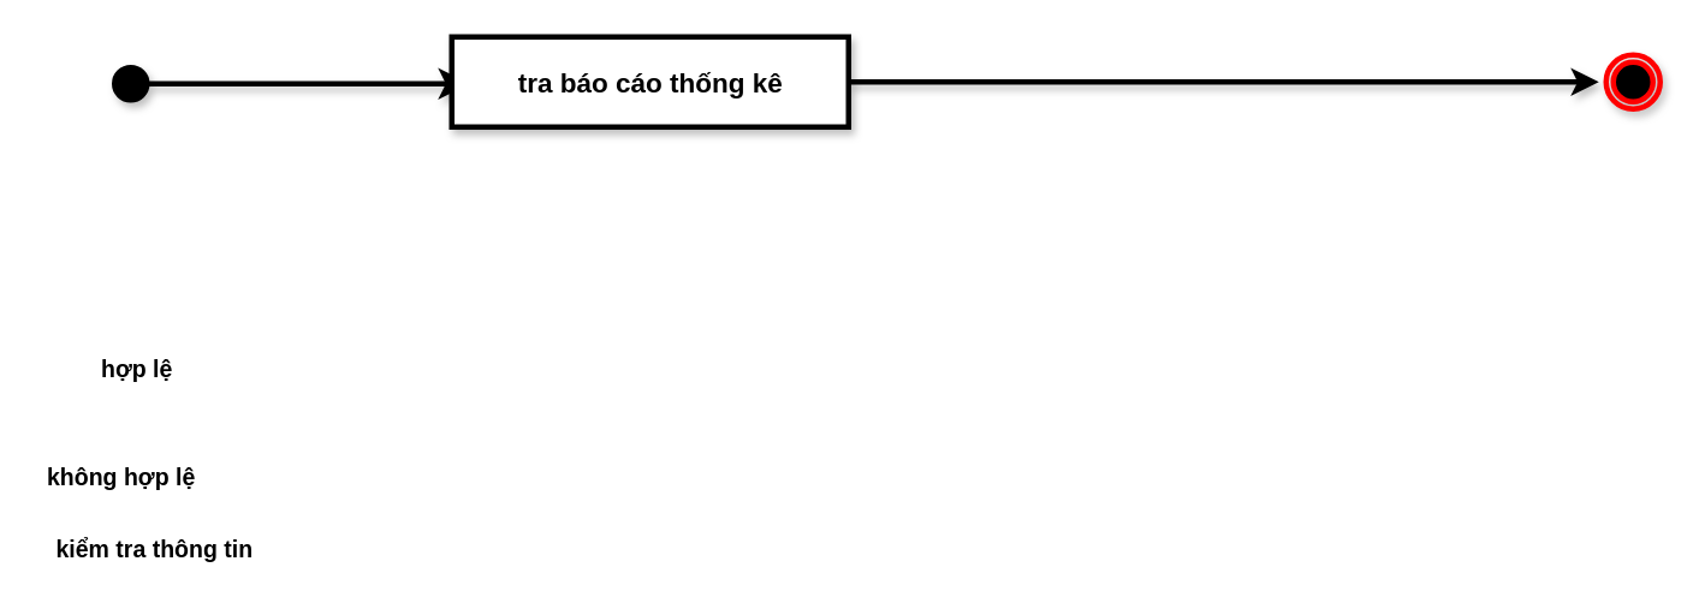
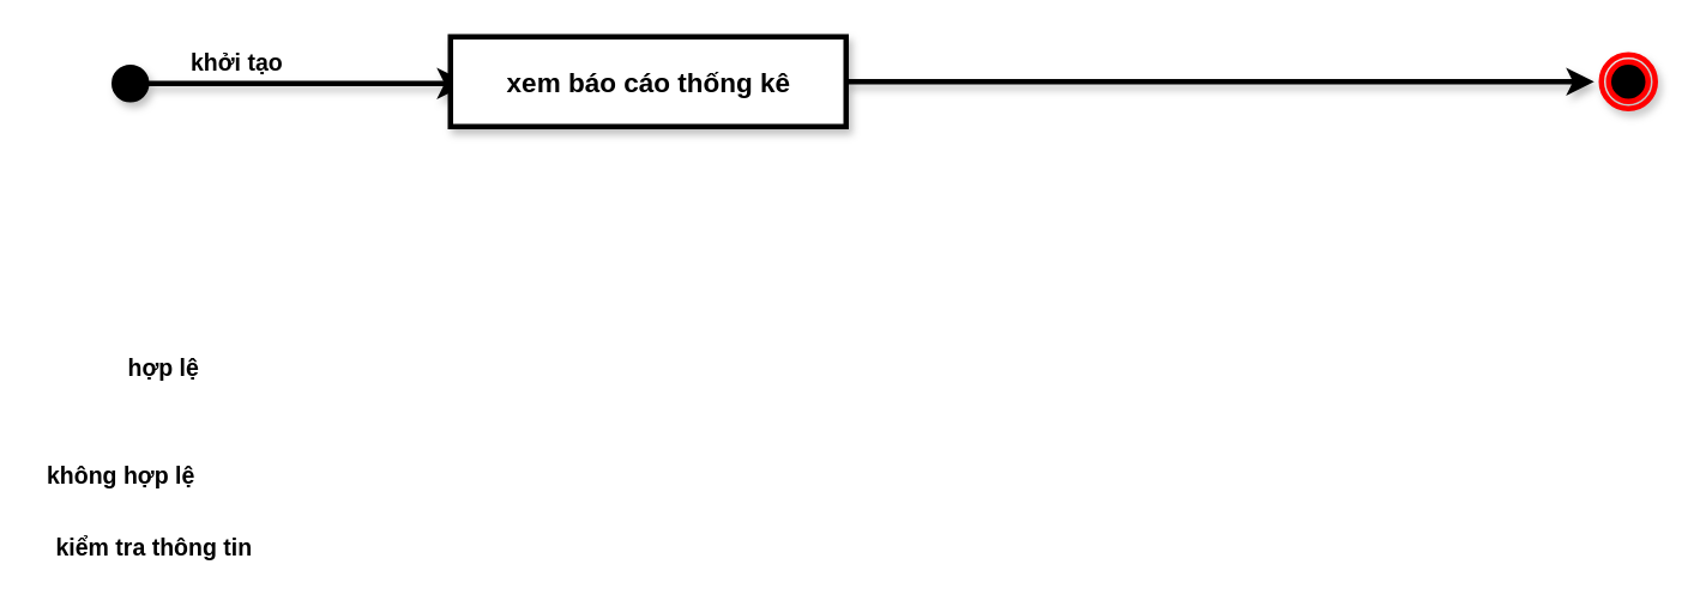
  <mxCell id="0" />
  <mxCell id="1" parent="0" />
  <mxCell id="2" value="" style="html=1;verticalAlign=bottom;startArrow=circle;startFill=1;endArrow=classic;startSize=6;endSize=8;rounded=0;strokeWidth=3;shadow=1;horizontal=1;endFill=1;" edge="1" parent="1"><mxGeometry width="80" relative="1" as="geometry"><mxPoint x="60" y="46" as="sourcePoint" /><mxPoint x="260" y="46" as="targetPoint" /></mxGeometry></mxCell>
  <mxCell id="3" value="" style="ellipse;html=1;shape=endState;fillColor=#000000;strokeColor=#ff0000;strokeWidth=3;perimeterSpacing=4;shadow=1;fontSize=14;" vertex="1" parent="1"><mxGeometry x="890" y="30" width="30" height="30" as="geometry" /></mxCell>
  <mxCell id="4" style="edgeStyle=none;rounded=0;orthogonalLoop=1;jettySize=auto;html=1;exitX=1;exitY=0.5;exitDx=0;exitDy=0;shadow=1;fontSize=14;startArrow=none;startFill=0;endArrow=classic;endFill=1;strokeWidth=3;entryX=0;entryY=0.5;entryDx=0;entryDy=0;" edge="1" parent="1" source="5" target="3"><mxGeometry relative="1" as="geometry"><mxPoint x="900" y="55" as="targetPoint" /></mxGeometry></mxCell>
- <mxCell id="5" value="tra báo cáo thống kê" style="html=1;shadow=1;strokeWidth=3;fontStyle=1;fontSize=15;" vertex="1" parent="1"><mxGeometry x="250" y="20" width="220" height="50" as="geometry" /></mxCell>
+ <mxCell id="5" value="xem báo cáo thống kê" style="html=1;shadow=1;strokeWidth=3;fontStyle=1;fontSize=15;" vertex="1" parent="1"><mxGeometry x="250" y="20" width="220" height="50" as="geometry" /></mxCell>
+ <mxCell id="6" value="khởi tạo" style="text;strokeColor=none;fillColor=none;align=left;verticalAlign=top;spacingLeft=4;spacingRight=4;overflow=hidden;rotatable=0;points=[[0,0.5],[1,0.5]];portConstraint=eastwest;shadow=1;fontSize=13;fontStyle=1" vertex="1" parent="1"><mxGeometry x="100" y="20" width="130" height="26" as="geometry" /></mxCell>
  <mxCell id="7" value="không hợp lệ" style="text;strokeColor=none;fillColor=none;align=left;verticalAlign=top;spacingLeft=4;spacingRight=4;overflow=hidden;rotatable=0;points=[[0,0.5],[1,0.5]];portConstraint=eastwest;shadow=1;fontSize=13;fontStyle=1" vertex="1" parent="1"><mxGeometry x="20" y="250" width="130" height="26" as="geometry" /></mxCell>
  <mxCell id="8" value="kiểm tra thông tin" style="text;strokeColor=none;fillColor=none;align=left;verticalAlign=top;spacingLeft=4;spacingRight=4;overflow=hidden;rotatable=0;points=[[0,0.5],[1,0.5]];portConstraint=eastwest;shadow=1;fontSize=13;fontStyle=1" vertex="1" parent="1"><mxGeometry x="25" y="290" width="130" height="26" as="geometry" /></mxCell>
- <mxCell id="9" value="hợp lệ" style="text;strokeColor=none;fillColor=none;align=left;verticalAlign=top;spacingLeft=4;spacingRight=4;overflow=hidden;rotatable=0;points=[[0,0.5],[1,0.5]];portConstraint=eastwest;shadow=1;fontSize=13;fontStyle=1" vertex="1" parent="1"><mxGeometry x="50" y="190" width="130" height="26" as="geometry" /></mxCell>
+ <mxCell id="9" value="hợp lệ" style="text;strokeColor=none;fillColor=none;align=left;verticalAlign=top;spacingLeft=4;spacingRight=4;overflow=hidden;rotatable=0;points=[[0,0.5],[1,0.5]];portConstraint=eastwest;shadow=1;fontSize=13;fontStyle=1" vertex="1" parent="1"><mxGeometry x="65" y="190" width="130" height="26" as="geometry" /></mxCell>
